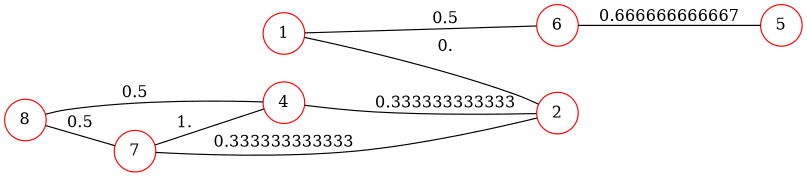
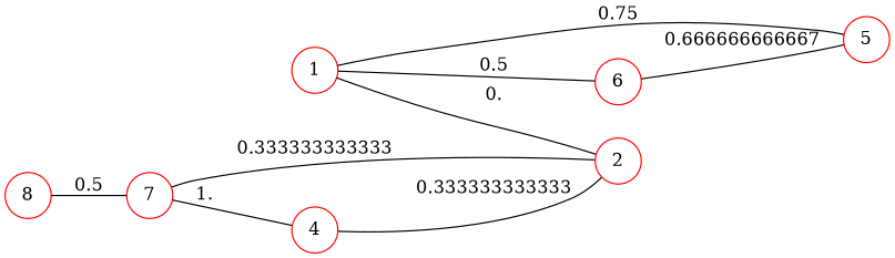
  graph {
    rankdir=LR
    node [color="#FF0000" shape=circle]
    n1 [label=5]
    n2 [label=1]
    n3 [label=2]
    n4 [label=6]
    n5 [label=4]
    n6 [label=7]
    n7 [label=8]
+   n2 -- n1 [label=0.75]
    n2 -- n3 [label=0.]
    n2 -- n4 [label=0.5]
    n4 -- n1 [label=0.666666666667]
    n5 -- n3 [label=0.333333333333]
    n6 -- n3 [label=0.333333333333]
    n6 -- n5 [label=1.]
-   n7 -- n5 [label=0.5]
    n7 -- n6 [label=0.5]
  }
